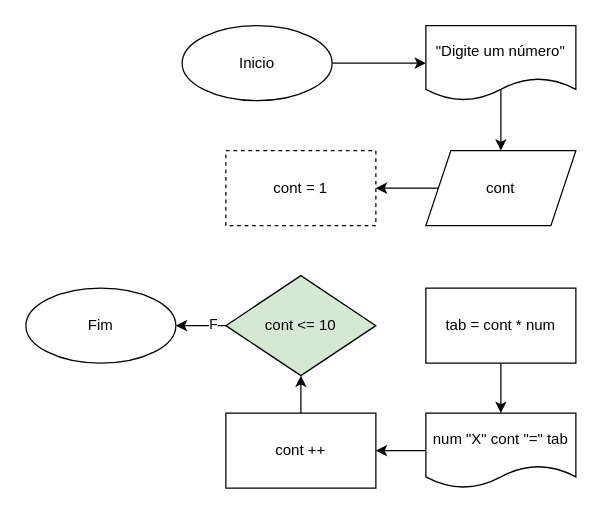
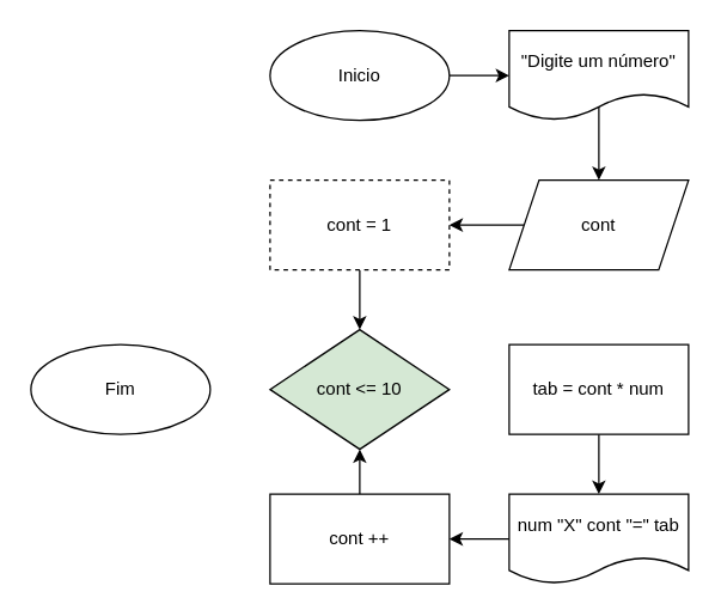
  <mxCell id="0" />
  <mxCell id="1" parent="0" />
  <mxCell id="2" style="edgeStyle=orthogonalEdgeStyle;rounded=0;orthogonalLoop=1;jettySize=auto;html=1;exitX=1;exitY=0.5;exitDx=0;exitDy=0;entryX=0;entryY=0.5;entryDx=0;entryDy=0;" edge="1" parent="1" source="3" target="5"><mxGeometry relative="1" as="geometry" /></mxCell>
- <mxCell id="3" value="Inicio" style="ellipse;whiteSpace=wrap;html=1;" vertex="1" parent="1"><mxGeometry x="145" y="20" width="120" height="60" as="geometry" /></mxCell>
+ <mxCell id="3" value="Inicio" style="ellipse;whiteSpace=wrap;html=1;" vertex="1" parent="1"><mxGeometry x="180" y="20" width="120" height="60" as="geometry" /></mxCell>
  <mxCell id="4" style="edgeStyle=orthogonalEdgeStyle;rounded=0;orthogonalLoop=1;jettySize=auto;html=1;entryX=0.5;entryY=0;entryDx=0;entryDy=0;exitX=0.5;exitY=0;exitDx=0;exitDy=0;" edge="1" parent="1" source="5" target="7"><mxGeometry relative="1" as="geometry"><Array as="points"><mxPoint x="400" y="70" /><mxPoint x="400" y="70" /></Array></mxGeometry></mxCell>
  <mxCell id="5" value="&quot;Digite um número&quot;" style="shape=document;whiteSpace=wrap;html=1;boundedLbl=1;" vertex="1" parent="1"><mxGeometry x="340" y="20" width="120" height="60" as="geometry" /></mxCell>
  <mxCell id="6" style="edgeStyle=orthogonalEdgeStyle;rounded=0;orthogonalLoop=1;jettySize=auto;html=1;" edge="1" parent="1" source="7" target="9"><mxGeometry relative="1" as="geometry" /></mxCell>
  <mxCell id="7" value="cont" style="shape=parallelogram;perimeter=parallelogramPerimeter;whiteSpace=wrap;html=1;fixedSize=1;" vertex="1" parent="1"><mxGeometry x="340" y="120" width="120" height="60" as="geometry" /></mxCell>
+ <mxCell id="8" style="edgeStyle=orthogonalEdgeStyle;rounded=0;orthogonalLoop=1;jettySize=auto;html=1;exitX=0.5;exitY=1;exitDx=0;exitDy=0;" edge="1" parent="1" source="9" target="12"><mxGeometry relative="1" as="geometry" /></mxCell>
  <mxCell id="9" value="cont = 1" style="rounded=0;whiteSpace=wrap;html=1;dashed=1;" vertex="1" parent="1"><mxGeometry x="180" y="120" width="120" height="60" as="geometry" /></mxCell>
- <mxCell id="10" style="edgeStyle=orthogonalEdgeStyle;rounded=0;orthogonalLoop=1;jettySize=auto;html=1;exitX=0;exitY=0.5;exitDx=0;exitDy=0;" edge="1" parent="1" source="12" target="19"><mxGeometry relative="1" as="geometry"><mxPoint x="140" y="259.857" as="targetPoint" /></mxGeometry></mxCell>
- <mxCell id="11" value="F" style="edgeLabel;html=1;align=center;verticalAlign=middle;resizable=0;points=[];" vertex="1" connectable="0" parent="10"><mxGeometry x="-0.429" y="-2" relative="1" as="geometry"><mxPoint as="offset" /></mxGeometry></mxCell>
  <mxCell id="12" value="cont &amp;lt;= 10" style="rhombus;whiteSpace=wrap;html=1;fillColor=#d5e8d4;" vertex="1" parent="1"><mxGeometry x="180" y="220" width="120" height="80" as="geometry" /></mxCell>
  <mxCell id="13" style="edgeStyle=orthogonalEdgeStyle;rounded=0;orthogonalLoop=1;jettySize=auto;html=1;" edge="1" parent="1" source="14" target="16"><mxGeometry relative="1" as="geometry" /></mxCell>
  <mxCell id="14" value="tab = cont * num" style="rounded=0;whiteSpace=wrap;html=1;" vertex="1" parent="1"><mxGeometry x="340" y="230" width="120" height="60" as="geometry" /></mxCell>
  <mxCell id="15" style="edgeStyle=orthogonalEdgeStyle;rounded=0;orthogonalLoop=1;jettySize=auto;html=1;entryX=1;entryY=0.5;entryDx=0;entryDy=0;" edge="1" parent="1" source="16" target="18"><mxGeometry relative="1" as="geometry"><mxPoint x="320" y="410" as="targetPoint" /></mxGeometry></mxCell>
  <mxCell id="16" value="num &quot;X&quot; cont &quot;=&quot; tab" style="shape=document;whiteSpace=wrap;html=1;boundedLbl=1;" vertex="1" parent="1"><mxGeometry x="340" y="330" width="120" height="60" as="geometry" /></mxCell>
  <mxCell id="17" style="edgeStyle=orthogonalEdgeStyle;rounded=0;orthogonalLoop=1;jettySize=auto;html=1;exitX=0.5;exitY=0;exitDx=0;exitDy=0;" edge="1" parent="1" source="18" target="12"><mxGeometry relative="1" as="geometry" /></mxCell>
  <mxCell id="18" value="cont ++" style="rounded=0;whiteSpace=wrap;html=1;" vertex="1" parent="1"><mxGeometry x="180" y="330" width="120" height="60" as="geometry" /></mxCell>
  <mxCell id="19" value="Fim" style="ellipse;whiteSpace=wrap;html=1;" vertex="1" parent="1"><mxGeometry x="20" y="230" width="120" height="60" as="geometry" /></mxCell>
